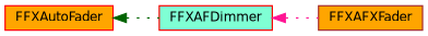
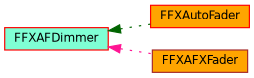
  digraph {
    rankdir=LR
    node [color=red fillcolor=orange fontname=Helvetica fontsize=10 shape=record style=filled]
    edge [dir=back fontname=Helvetica fontsize=10 labelfontname=Helvetica labelfontsize=10 style=dotted]
    n1 [height=0.2 label=FFXAutoFader width=0.4]
    n2 [fillcolor=aquamarine height=0.2 label=FFXAFDimmer width=0.4]
    n3 [color=brown height=0.2 label=FFXAFXFader width=0.4]
-   n1 -> n2 [color=darkgreen]
+   n2 -> n1 [color=darkgreen]
    n2 -> n3 [color=deeppink]
  }
